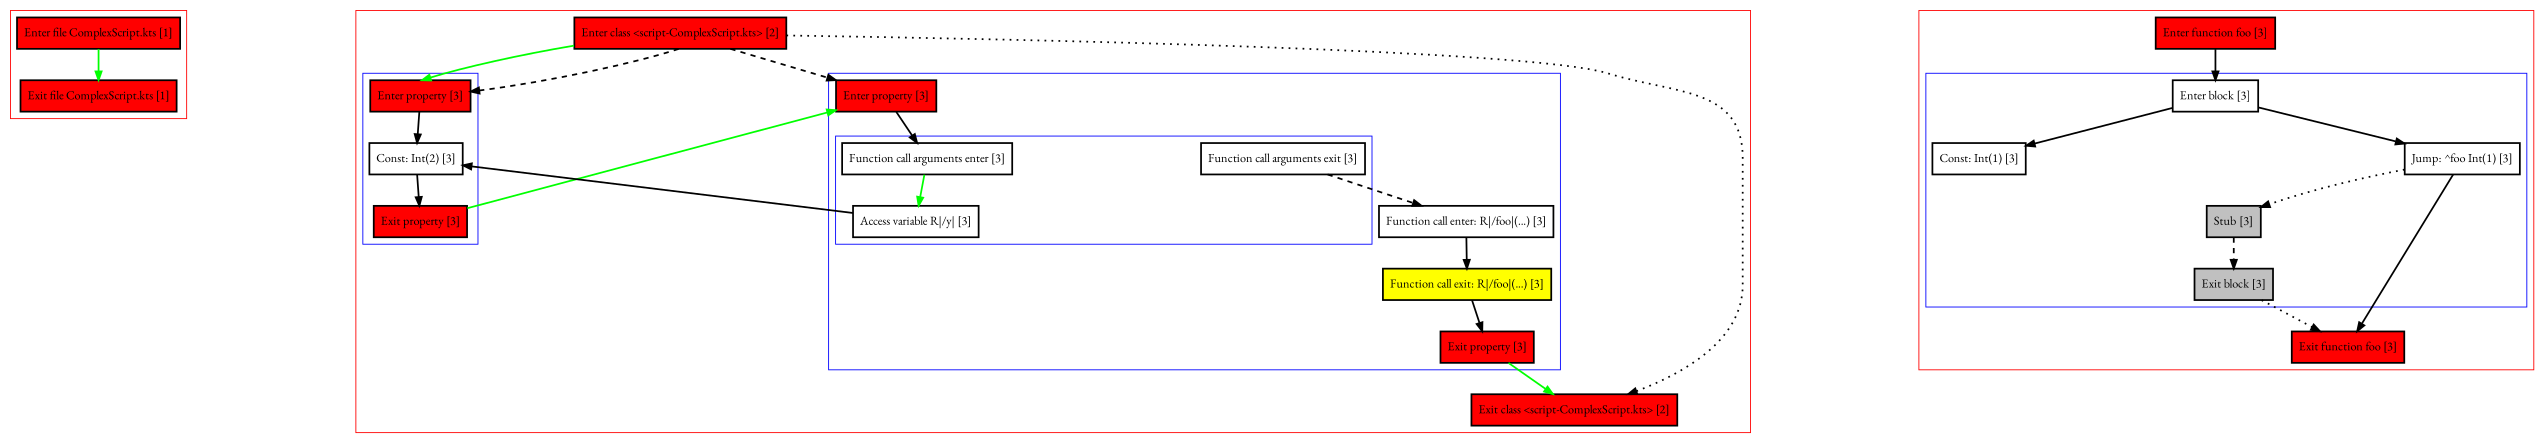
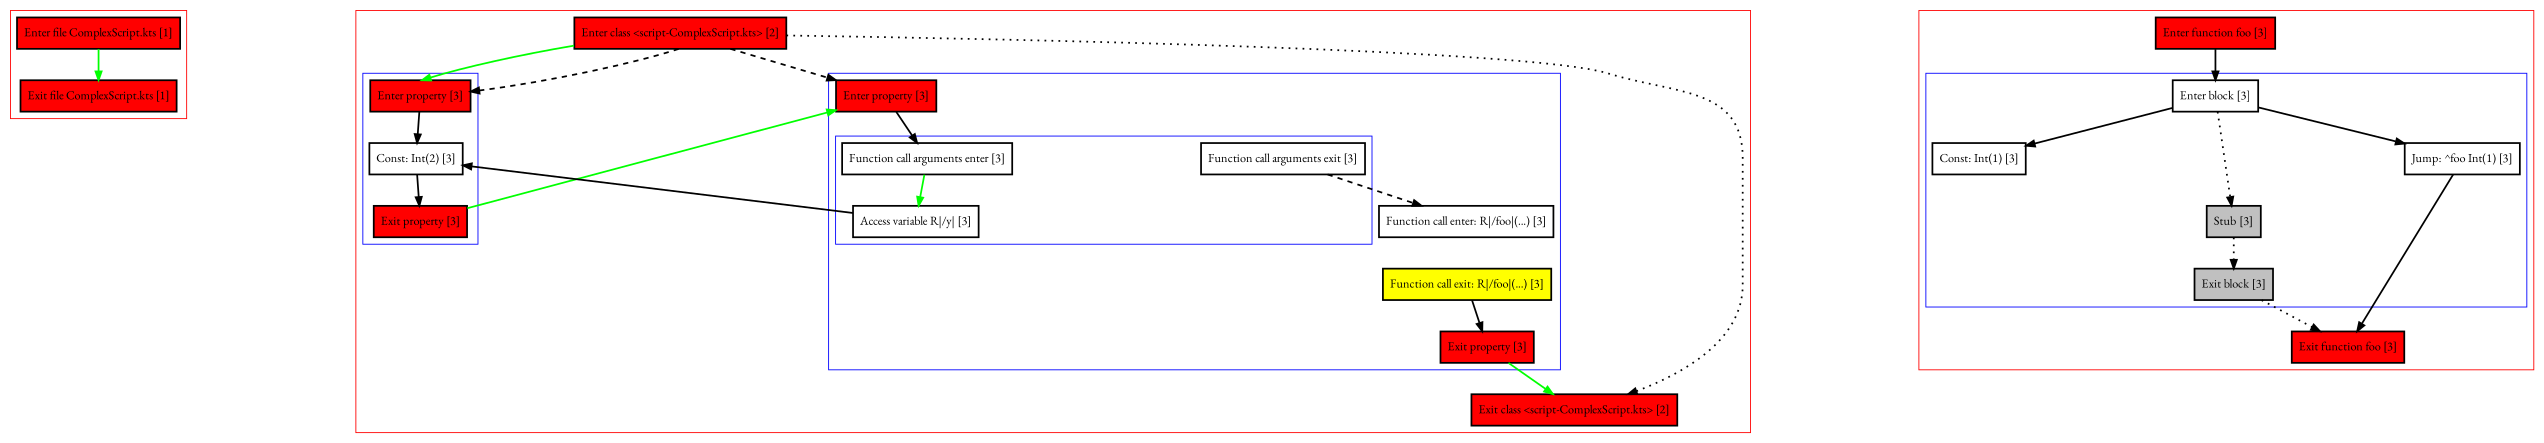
  digraph {
    fontname="EB Garamond"
    nodesep=3
    node [fillcolor=red fontname="EB Garamond" penwidth=2 shape=box style=filled]
    edge [fontname="EB Garamond" penwidth=2]
    n1 [label="Enter file ComplexScript.kts [1]"]
    n2 [label="Exit file ComplexScript.kts [1]"]
    n3 [label="Enter property [3]"]
    n4 [label="Const: Int(2) [3]" fillcolor="" style=""]
    n5 [label="Exit property [3]"]
    n6 [label="Function call arguments enter [3]" fillcolor="" style=""]
    n7 [label="Access variable R|/y| [3]" fillcolor="" style=""]
    n8 [label="Function call arguments exit [3]" fillcolor="" style=""]
    n9 [label="Enter property [3]"]
    n10 [label="Function call enter: R|/foo|(...) [3]" fillcolor="" style=""]
    n11 [fillcolor=yellow label="Function call exit: R|/foo|(...) [3]"]
    n12 [label="Exit property [3]"]
    n13 [label="Enter class <script-ComplexScript.kts> [2]"]
    n14 [label="Exit class <script-ComplexScript.kts> [2]"]
    n15 [label="Enter block [3]" fillcolor="" style=""]
    n16 [label="Const: Int(1) [3]" fillcolor="" style=""]
    n17 [label="Jump: ^foo Int(1) [3]" fillcolor="" style=""]
    n18 [fillcolor=gray label="Stub [3]"]
    n19 [fillcolor=gray label="Exit block [3]"]
    n20 [label="Enter function foo [3]"]
    n21 [label="Exit function foo [3]"]
    subgraph cluster_1 {
      color=red
      n1
      n2
    }
    subgraph cluster_2 {
      color=red
      n13
      n14
      subgraph cluster_3 {
        color=blue
        n3
        n4
        n5
      }
      subgraph cluster_4 {
        color=blue
        n9
        n10
        n11
        n12
        subgraph cluster_5 {
          color=blue
          n6
          n7
          n8
        }
      }
    }
    subgraph cluster_6 {
      color=red
      n20
      n21
      subgraph cluster_7 {
        color=blue
        n15
        n16
        n17
        n18
        n19
      }
    }
    n1 -> n2 [color=green]
    n3 -> n4
    n4 -> n5
    n5 -> n9 [color=green]
    n6 -> n7 [color=green]
    n7 -> n4
    n8 -> n10 [style=dashed]
    n9 -> n6
-   n10 -> n11
    n11 -> n12
    n12 -> n14 [color=green]
    n13 -> n3 [color=green]
    n13 -> n3 [style=dashed]
    n13 -> n9 [style=dashed]
    n13 -> n14 [style=dotted]
    n15 -> n16
    n15 -> n17
-   n17 -> n18 [style=dotted]
+   n15 -> n18 [style=dotted]
    n17 -> n21
-   n18 -> n19 [style=dashed]
+   n18 -> n19 [style=dotted]
    n19 -> n21 [style=dotted]
    n20 -> n15
  }
